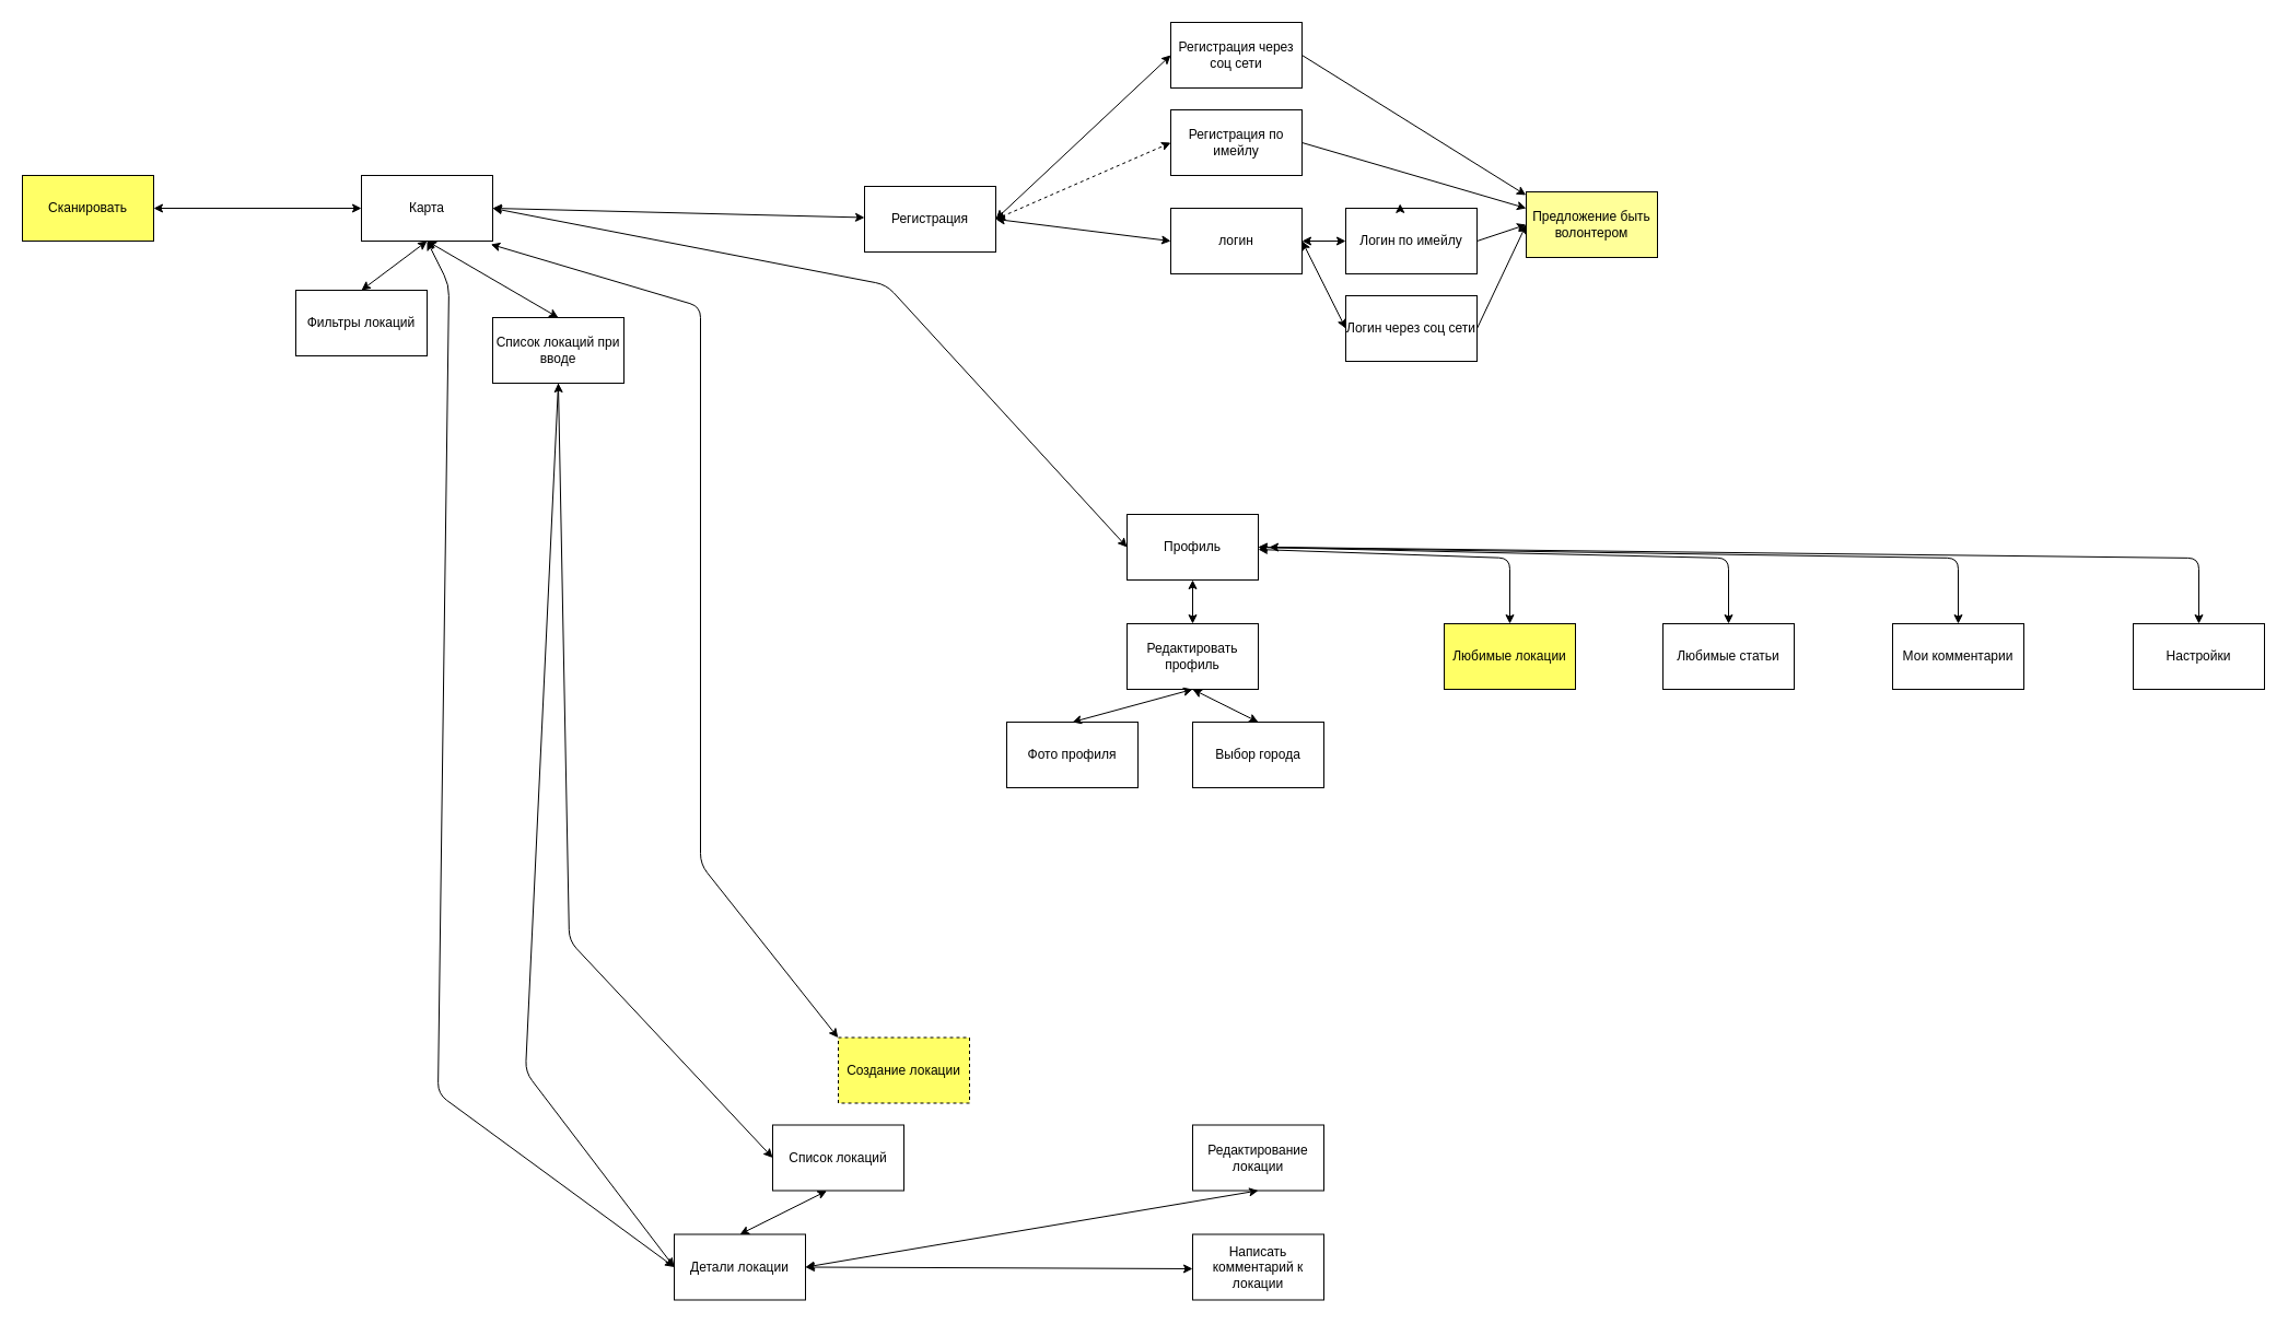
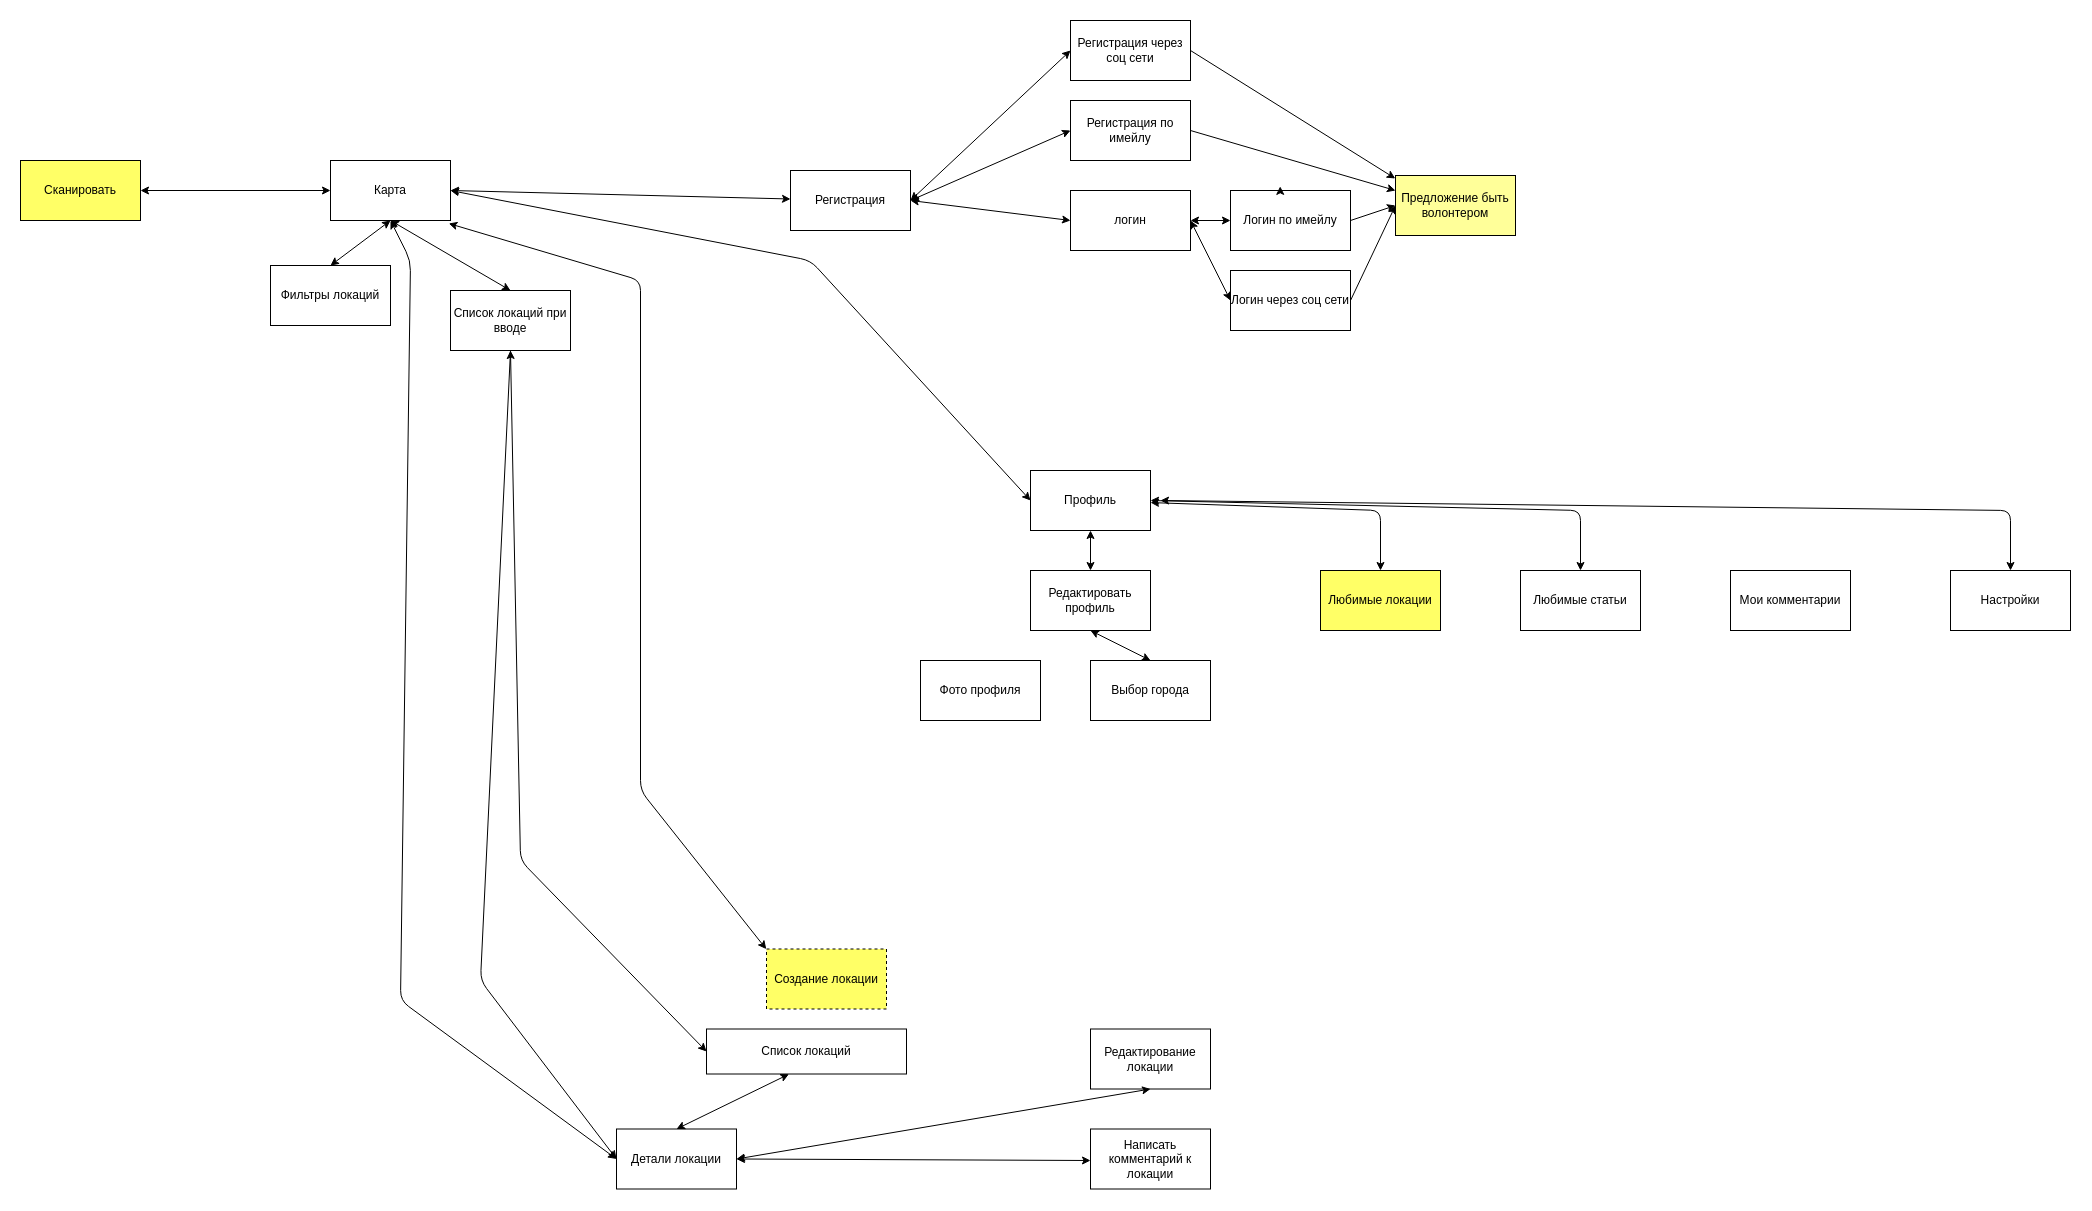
  <mxCell id="0" />
  <mxCell id="1" parent="0" />
  <mxCell id="2" value="Сканировать" style="rounded=0;whiteSpace=wrap;html=1;fillColor=#FFFF66;" vertex="1" parent="1"><mxGeometry x="20" y="160" width="120" height="60" as="geometry" /></mxCell>
  <mxCell id="3" value="Карта" style="rounded=0;whiteSpace=wrap;html=1;" vertex="1" parent="1"><mxGeometry x="330" y="160" width="120" height="60" as="geometry" /></mxCell>
  <mxCell id="4" value="Профиль" style="rounded=0;whiteSpace=wrap;html=1;" vertex="1" parent="1"><mxGeometry x="1030" y="470" width="120" height="60" as="geometry" /></mxCell>
  <mxCell id="5" value="Регистрация" style="rounded=0;whiteSpace=wrap;html=1;" vertex="1" parent="1"><mxGeometry x="790" y="170" width="120" height="60" as="geometry" /></mxCell>
  <mxCell id="6" value="" style="endArrow=classic;startArrow=classic;html=1;exitX=1;exitY=0.5;exitDx=0;exitDy=0;entryX=0;entryY=0.5;entryDx=0;entryDy=0;" edge="1" parent="1" source="2" target="3"><mxGeometry width="50" height="50" relative="1" as="geometry"><mxPoint x="240" y="210" as="sourcePoint" /><mxPoint x="290" y="160" as="targetPoint" /></mxGeometry></mxCell>
  <mxCell id="7" value="" style="endArrow=classic;startArrow=classic;html=1;exitX=1;exitY=0.5;exitDx=0;exitDy=0;" edge="1" parent="1" source="3" target="5"><mxGeometry width="50" height="50" relative="1" as="geometry"><mxPoint x="500" y="240" as="sourcePoint" /><mxPoint x="550" y="190" as="targetPoint" /></mxGeometry></mxCell>
  <mxCell id="8" value="" style="endArrow=classic;startArrow=classic;html=1;exitX=0;exitY=0.5;exitDx=0;exitDy=0;" edge="1" parent="1" source="4"><mxGeometry width="50" height="50" relative="1" as="geometry"><mxPoint x="510" y="310" as="sourcePoint" /><mxPoint x="450" y="190" as="targetPoint" /><Array as="points"><mxPoint x="810" y="260" /></Array></mxGeometry></mxCell>
  <mxCell id="9" value="Список локаций при вводе" style="rounded=0;whiteSpace=wrap;html=1;" vertex="1" parent="1"><mxGeometry x="450" y="290" width="120" height="60" as="geometry" /></mxCell>
  <mxCell id="10" value="" style="endArrow=classic;startArrow=classic;html=1;exitX=0.5;exitY=1;exitDx=0;exitDy=0;entryX=0.5;entryY=0;entryDx=0;entryDy=0;" edge="1" parent="1" source="3" target="9"><mxGeometry width="50" height="50" relative="1" as="geometry"><mxPoint x="540" y="330" as="sourcePoint" /><mxPoint x="590" y="280" as="targetPoint" /></mxGeometry></mxCell>
  <mxCell id="11" value="Фильтры локаций" style="rounded=0;whiteSpace=wrap;html=1;" vertex="1" parent="1"><mxGeometry x="270" y="265" width="120" height="60" as="geometry" /></mxCell>
  <mxCell id="12" value="" style="endArrow=classic;startArrow=classic;html=1;entryX=0.5;entryY=1;entryDx=0;entryDy=0;exitX=0.5;exitY=0;exitDx=0;exitDy=0;" edge="1" parent="1" source="11" target="3"><mxGeometry width="50" height="50" relative="1" as="geometry"><mxPoint x="250" y="300" as="sourcePoint" /><mxPoint x="300" y="250" as="targetPoint" /></mxGeometry></mxCell>
  <mxCell id="13" value="Детали локации" style="rounded=0;whiteSpace=wrap;html=1;" vertex="1" parent="1"><mxGeometry x="616" y="1128.5" width="120" height="60" as="geometry" /></mxCell>
  <mxCell id="14" value="" style="endArrow=classic;startArrow=classic;html=1;entryX=0;entryY=0.5;entryDx=0;entryDy=0;" edge="1" parent="1" target="13"><mxGeometry width="50" height="50" relative="1" as="geometry"><mxPoint x="390" y="220" as="sourcePoint" /><mxPoint x="580" y="560" as="targetPoint" /><Array as="points"><mxPoint x="410" y="260" /><mxPoint x="400" y="1000" /></Array></mxGeometry></mxCell>
  <mxCell id="15" value="Регистрация через соц сети" style="rounded=0;whiteSpace=wrap;html=1;" vertex="1" parent="1"><mxGeometry x="1070" y="20" width="120" height="60" as="geometry" /></mxCell>
  <mxCell id="16" value="Регистрация по имейлу" style="rounded=0;whiteSpace=wrap;html=1;" vertex="1" parent="1"><mxGeometry x="1070" y="100" width="120" height="60" as="geometry" /></mxCell>
  <mxCell id="17" value="логин" style="rounded=0;whiteSpace=wrap;html=1;" vertex="1" parent="1"><mxGeometry x="1070" y="190" width="120" height="60" as="geometry" /></mxCell>
  <mxCell id="18" value="Логин по имейлу" style="rounded=0;whiteSpace=wrap;html=1;" vertex="1" parent="1"><mxGeometry x="1230" y="190" width="120" height="60" as="geometry" /></mxCell>
  <mxCell id="19" value="Логин через соц сети" style="rounded=0;whiteSpace=wrap;html=1;" vertex="1" parent="1"><mxGeometry x="1230" y="270" width="120" height="60" as="geometry" /></mxCell>
  <mxCell id="20" value="" style="endArrow=classic;startArrow=classic;html=1;entryX=0;entryY=0.5;entryDx=0;entryDy=0;exitX=1;exitY=0.5;exitDx=0;exitDy=0;" edge="1" parent="1" source="5" target="15"><mxGeometry width="50" height="50" relative="1" as="geometry"><mxPoint x="930" y="220" as="sourcePoint" /><mxPoint x="980" y="170" as="targetPoint" /></mxGeometry></mxCell>
- <mxCell id="21" value="" style="endArrow=classic;startArrow=classic;html=1;entryX=0;entryY=0.5;entryDx=0;entryDy=0;exitX=1;exitY=0.5;exitDx=0;exitDy=0;dashed=1;" edge="1" parent="1" source="5" target="16"><mxGeometry width="50" height="50" relative="1" as="geometry"><mxPoint x="950" y="300" as="sourcePoint" /><mxPoint x="1000" y="250" as="targetPoint" /></mxGeometry></mxCell>
+ <mxCell id="21" value="" style="endArrow=classic;startArrow=classic;html=1;entryX=0;entryY=0.5;entryDx=0;entryDy=0;exitX=1;exitY=0.5;exitDx=0;exitDy=0;" edge="1" parent="1" source="5" target="16"><mxGeometry width="50" height="50" relative="1" as="geometry"><mxPoint x="950" y="300" as="sourcePoint" /><mxPoint x="1000" y="250" as="targetPoint" /></mxGeometry></mxCell>
  <mxCell id="22" value="" style="endArrow=classic;startArrow=classic;html=1;exitX=1;exitY=0.5;exitDx=0;exitDy=0;entryX=0;entryY=0.5;entryDx=0;entryDy=0;" edge="1" parent="1" source="5" target="17"><mxGeometry width="50" height="50" relative="1" as="geometry"><mxPoint x="950" y="310" as="sourcePoint" /><mxPoint x="1000" y="260" as="targetPoint" /></mxGeometry></mxCell>
  <mxCell id="23" style="edgeStyle=orthogonalEdgeStyle;rounded=0;orthogonalLoop=1;jettySize=auto;html=1;exitX=0.5;exitY=0;exitDx=0;exitDy=0;entryX=0.414;entryY=-0.069;entryDx=0;entryDy=0;entryPerimeter=0;" edge="1" parent="1" source="18" target="18"><mxGeometry relative="1" as="geometry" /></mxCell>
  <mxCell id="24" value="" style="endArrow=classic;startArrow=classic;html=1;entryX=0;entryY=0.5;entryDx=0;entryDy=0;exitX=1;exitY=0.5;exitDx=0;exitDy=0;" edge="1" parent="1" source="17" target="18"><mxGeometry width="50" height="50" relative="1" as="geometry"><mxPoint x="1110" y="340" as="sourcePoint" /><mxPoint x="1160" y="290" as="targetPoint" /></mxGeometry></mxCell>
  <mxCell id="25" value="" style="endArrow=classic;startArrow=classic;html=1;entryX=0;entryY=0.5;entryDx=0;entryDy=0;" edge="1" parent="1" target="19"><mxGeometry width="50" height="50" relative="1" as="geometry"><mxPoint x="1190" y="220" as="sourcePoint" /><mxPoint x="1200" y="330" as="targetPoint" /></mxGeometry></mxCell>
  <mxCell id="26" value="Предложение быть волонтером&lt;br&gt;" style="rounded=0;whiteSpace=wrap;html=1;fillColor=#FFFF99;" vertex="1" parent="1"><mxGeometry x="1395" y="175" width="120" height="60" as="geometry" /></mxCell>
  <mxCell id="27" value="" style="endArrow=classic;html=1;exitX=1;exitY=0.5;exitDx=0;exitDy=0;entryX=-0.002;entryY=0.05;entryDx=0;entryDy=0;entryPerimeter=0;" edge="1" parent="1" source="15" target="26"><mxGeometry width="50" height="50" relative="1" as="geometry"><mxPoint x="1390" y="140" as="sourcePoint" /><mxPoint x="1440" y="90" as="targetPoint" /></mxGeometry></mxCell>
  <mxCell id="28" value="" style="endArrow=classic;html=1;exitX=1;exitY=0.5;exitDx=0;exitDy=0;entryX=0;entryY=0.25;entryDx=0;entryDy=0;" edge="1" parent="1" source="16" target="26"><mxGeometry width="50" height="50" relative="1" as="geometry"><mxPoint x="1220" y="180" as="sourcePoint" /><mxPoint x="1270" y="130" as="targetPoint" /></mxGeometry></mxCell>
  <mxCell id="29" value="" style="endArrow=classic;html=1;entryX=0;entryY=0.5;entryDx=0;entryDy=0;exitX=1;exitY=0.5;exitDx=0;exitDy=0;" edge="1" parent="1" source="18" target="26"><mxGeometry width="50" height="50" relative="1" as="geometry"><mxPoint x="1390" y="390" as="sourcePoint" /><mxPoint x="1440" y="340" as="targetPoint" /></mxGeometry></mxCell>
  <mxCell id="30" value="" style="endArrow=classic;html=1;entryX=0;entryY=0.5;entryDx=0;entryDy=0;exitX=1;exitY=0.5;exitDx=0;exitDy=0;" edge="1" parent="1" source="19" target="26"><mxGeometry width="50" height="50" relative="1" as="geometry"><mxPoint x="1440" y="370" as="sourcePoint" /><mxPoint x="1490" y="320" as="targetPoint" /></mxGeometry></mxCell>
  <mxCell id="31" value="" style="endArrow=classic;html=1;exitX=0.5;exitY=1;exitDx=0;exitDy=0;entryX=0;entryY=0.5;entryDx=0;entryDy=0;" edge="1" parent="1" source="9" target="13"><mxGeometry width="50" height="50" relative="1" as="geometry"><mxPoint x="540" y="490" as="sourcePoint" /><mxPoint x="590" y="440" as="targetPoint" /><Array as="points"><mxPoint x="480" y="980" /></Array></mxGeometry></mxCell>
  <mxCell id="32" value="Редактировать профиль" style="rounded=0;whiteSpace=wrap;html=1;fillColor=#FFFFFF;" vertex="1" parent="1"><mxGeometry x="1030" y="570" width="120" height="60" as="geometry" /></mxCell>
  <mxCell id="33" value="Фото профиля" style="rounded=0;whiteSpace=wrap;html=1;fillColor=#FFFFFF;" vertex="1" parent="1"><mxGeometry x="920" y="660" width="120" height="60" as="geometry" /></mxCell>
  <mxCell id="34" value="Выбор города" style="rounded=0;whiteSpace=wrap;html=1;fillColor=#FFFFFF;" vertex="1" parent="1"><mxGeometry x="1090" y="660" width="120" height="60" as="geometry" /></mxCell>
  <mxCell id="35" value="" style="endArrow=classic;startArrow=classic;html=1;exitX=0.5;exitY=1;exitDx=0;exitDy=0;entryX=0.5;entryY=0;entryDx=0;entryDy=0;" edge="1" parent="1" source="4" target="32"><mxGeometry width="50" height="50" relative="1" as="geometry"><mxPoint x="1370" y="620" as="sourcePoint" /><mxPoint x="1420" y="570" as="targetPoint" /></mxGeometry></mxCell>
- <mxCell id="36" value="" style="endArrow=classic;startArrow=classic;html=1;entryX=0.5;entryY=1;entryDx=0;entryDy=0;exitX=0.5;exitY=0;exitDx=0;exitDy=0;" edge="1" parent="1" source="33" target="32"><mxGeometry width="50" height="50" relative="1" as="geometry"><mxPoint x="800" y="850" as="sourcePoint" /><mxPoint x="850" y="800" as="targetPoint" /></mxGeometry></mxCell>
  <mxCell id="37" value="" style="endArrow=classic;startArrow=classic;html=1;exitX=0.5;exitY=1;exitDx=0;exitDy=0;entryX=0.5;entryY=0;entryDx=0;entryDy=0;" edge="1" parent="1" source="32" target="34"><mxGeometry width="50" height="50" relative="1" as="geometry"><mxPoint x="1180" y="850" as="sourcePoint" /><mxPoint x="1230" y="800" as="targetPoint" /></mxGeometry></mxCell>
  <mxCell id="38" value="Любимые локации" style="rounded=0;whiteSpace=wrap;html=1;fillColor=#FFFF66;" vertex="1" parent="1"><mxGeometry x="1320" y="570" width="120" height="60" as="geometry" /></mxCell>
  <mxCell id="39" value="" style="endArrow=classic;startArrow=classic;html=1;entryX=0.5;entryY=0;entryDx=0;entryDy=0;" edge="1" parent="1" source="4" target="38"><mxGeometry width="50" height="50" relative="1" as="geometry"><mxPoint x="1290" y="530" as="sourcePoint" /><mxPoint x="1340" y="480" as="targetPoint" /><Array as="points"><mxPoint x="1380" y="510" /></Array></mxGeometry></mxCell>
  <mxCell id="40" value="Любимые статьи" style="rounded=0;whiteSpace=wrap;html=1;fillColor=#FFFFFF;" vertex="1" parent="1"><mxGeometry x="1520" y="570" width="120" height="60" as="geometry" /></mxCell>
  <mxCell id="41" value="" style="endArrow=classic;startArrow=classic;html=1;exitX=1;exitY=0.5;exitDx=0;exitDy=0;entryX=0.5;entryY=0;entryDx=0;entryDy=0;" edge="1" parent="1" source="4" target="40"><mxGeometry width="50" height="50" relative="1" as="geometry"><mxPoint x="1280" y="520" as="sourcePoint" /><mxPoint x="1330" y="470" as="targetPoint" /><Array as="points"><mxPoint x="1580" y="510" /></Array></mxGeometry></mxCell>
  <mxCell id="42" value="Настройки" style="rounded=0;whiteSpace=wrap;html=1;fillColor=#FFFFFF;" vertex="1" parent="1"><mxGeometry x="1950" y="570" width="120" height="60" as="geometry" /></mxCell>
  <mxCell id="43" value="Мои комментарии" style="rounded=0;whiteSpace=wrap;html=1;fillColor=#FFFFFF;" vertex="1" parent="1"><mxGeometry x="1730" y="570" width="120" height="60" as="geometry" /></mxCell>
- <mxCell id="44" value="" style="endArrow=classic;startArrow=classic;html=1;entryX=0.5;entryY=0;entryDx=0;entryDy=0;exitX=1;exitY=0.5;exitDx=0;exitDy=0;" edge="1" parent="1" source="4" target="43"><mxGeometry width="50" height="50" relative="1" as="geometry"><mxPoint x="1730" y="540" as="sourcePoint" /><mxPoint x="1780" y="490" as="targetPoint" /><Array as="points"><mxPoint x="1790" y="510" /></Array></mxGeometry></mxCell>
  <mxCell id="45" value="" style="endArrow=classic;startArrow=classic;html=1;entryX=0.5;entryY=0;entryDx=0;entryDy=0;" edge="1" parent="1" target="42"><mxGeometry width="50" height="50" relative="1" as="geometry"><mxPoint x="1160" y="500" as="sourcePoint" /><mxPoint x="1930" y="480" as="targetPoint" /><Array as="points"><mxPoint x="2010" y="510" /></Array></mxGeometry></mxCell>
- <mxCell id="46" value="Список локаций&lt;br&gt;" style="rounded=0;whiteSpace=wrap;html=1;fillColor=#FFFFFF;" vertex="1" parent="1"><mxGeometry x="706" y="1028.5" width="120" height="60" as="geometry" /></mxCell>
+ <mxCell id="46" value="Список локаций&lt;br&gt;" style="rounded=0;whiteSpace=wrap;html=1;fillColor=#FFFFFF;" vertex="1" parent="1"><mxGeometry x="706" y="1028.5" width="200" height="45" as="geometry" /></mxCell>
  <mxCell id="47" value="" style="endArrow=classic;startArrow=classic;html=1;entryX=0;entryY=0.5;entryDx=0;entryDy=0;exitX=0.5;exitY=1;exitDx=0;exitDy=0;" edge="1" parent="1" source="9" target="46"><mxGeometry width="50" height="50" relative="1" as="geometry"><mxPoint x="410" y="680" as="sourcePoint" /><mxPoint x="460" y="630" as="targetPoint" /><Array as="points"><mxPoint x="520" y="860" /></Array></mxGeometry></mxCell>
  <mxCell id="48" value="Создание локации" style="rounded=0;whiteSpace=wrap;html=1;fillColor=#FFFF66;dashed=1;" vertex="1" parent="1"><mxGeometry x="766" y="948.5" width="120" height="60" as="geometry" /></mxCell>
  <mxCell id="49" value="Написать комментарий к локации" style="rounded=0;whiteSpace=wrap;html=1;fillColor=#FFFFFF;" vertex="1" parent="1"><mxGeometry x="1090" y="1128.5" width="120" height="60" as="geometry" /></mxCell>
  <mxCell id="50" value="" style="endArrow=classic;startArrow=classic;html=1;entryX=-0.002;entryY=0.002;entryDx=0;entryDy=0;entryPerimeter=0;exitX=0.986;exitY=1.05;exitDx=0;exitDy=0;exitPerimeter=0;" edge="1" parent="1" source="3" target="48"><mxGeometry width="50" height="50" relative="1" as="geometry"><mxPoint x="630" y="300" as="sourcePoint" /><mxPoint x="750" y="610" as="targetPoint" /><Array as="points"><mxPoint x="640" y="280" /><mxPoint x="640" y="790" /></Array></mxGeometry></mxCell>
  <mxCell id="51" value="Редактирование локации" style="rounded=0;whiteSpace=wrap;html=1;fillColor=#FFFFFF;" vertex="1" parent="1"><mxGeometry x="1090" y="1028.5" width="120" height="60" as="geometry" /></mxCell>
  <mxCell id="52" value="" style="endArrow=classic;startArrow=classic;html=1;exitX=1;exitY=0.5;exitDx=0;exitDy=0;" edge="1" parent="1" source="13"><mxGeometry width="50" height="50" relative="1" as="geometry"><mxPoint x="1080" y="1210" as="sourcePoint" /><mxPoint x="1090" y="1160" as="targetPoint" /></mxGeometry></mxCell>
  <mxCell id="53" value="" style="endArrow=classic;startArrow=classic;html=1;entryX=0.5;entryY=1;entryDx=0;entryDy=0;exitX=1;exitY=0.5;exitDx=0;exitDy=0;" edge="1" parent="1" source="13" target="51"><mxGeometry width="50" height="50" relative="1" as="geometry"><mxPoint x="960" y="1100" as="sourcePoint" /><mxPoint x="1010" y="1050" as="targetPoint" /></mxGeometry></mxCell>
  <mxCell id="54" value="" style="endArrow=classic;startArrow=classic;html=1;entryX=0.412;entryY=1.004;entryDx=0;entryDy=0;entryPerimeter=0;exitX=0.5;exitY=0;exitDx=0;exitDy=0;" edge="1" parent="1" source="13" target="46"><mxGeometry width="50" height="50" relative="1" as="geometry"><mxPoint x="700" y="1290" as="sourcePoint" /><mxPoint x="750" y="1240" as="targetPoint" /></mxGeometry></mxCell>
